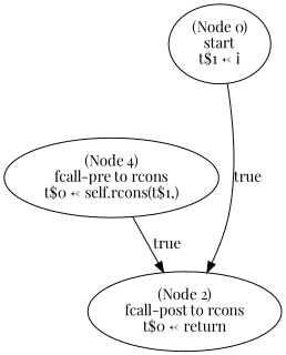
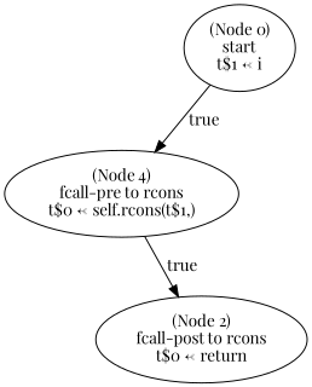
  digraph {
    fontname="Playfair Display"
    node [fontname="Playfair Display"]
    edge [fontname="Playfair Display"]
    n1 [label="(Node 0)\nstart\nt$1 <- i\n"]
    n2 [label="(Node 4)\nfcall-pre to rcons\nt$0 <- self.rcons(t$1,)\n"]
    n3 [label="(Node 2)\nfcall-post to rcons\nt$0 <- return\n"]
-   n1 -> n3 [label=true]
+   n1 -> n2 [label=true]
    n2 -> n3 [label=true]
  }
